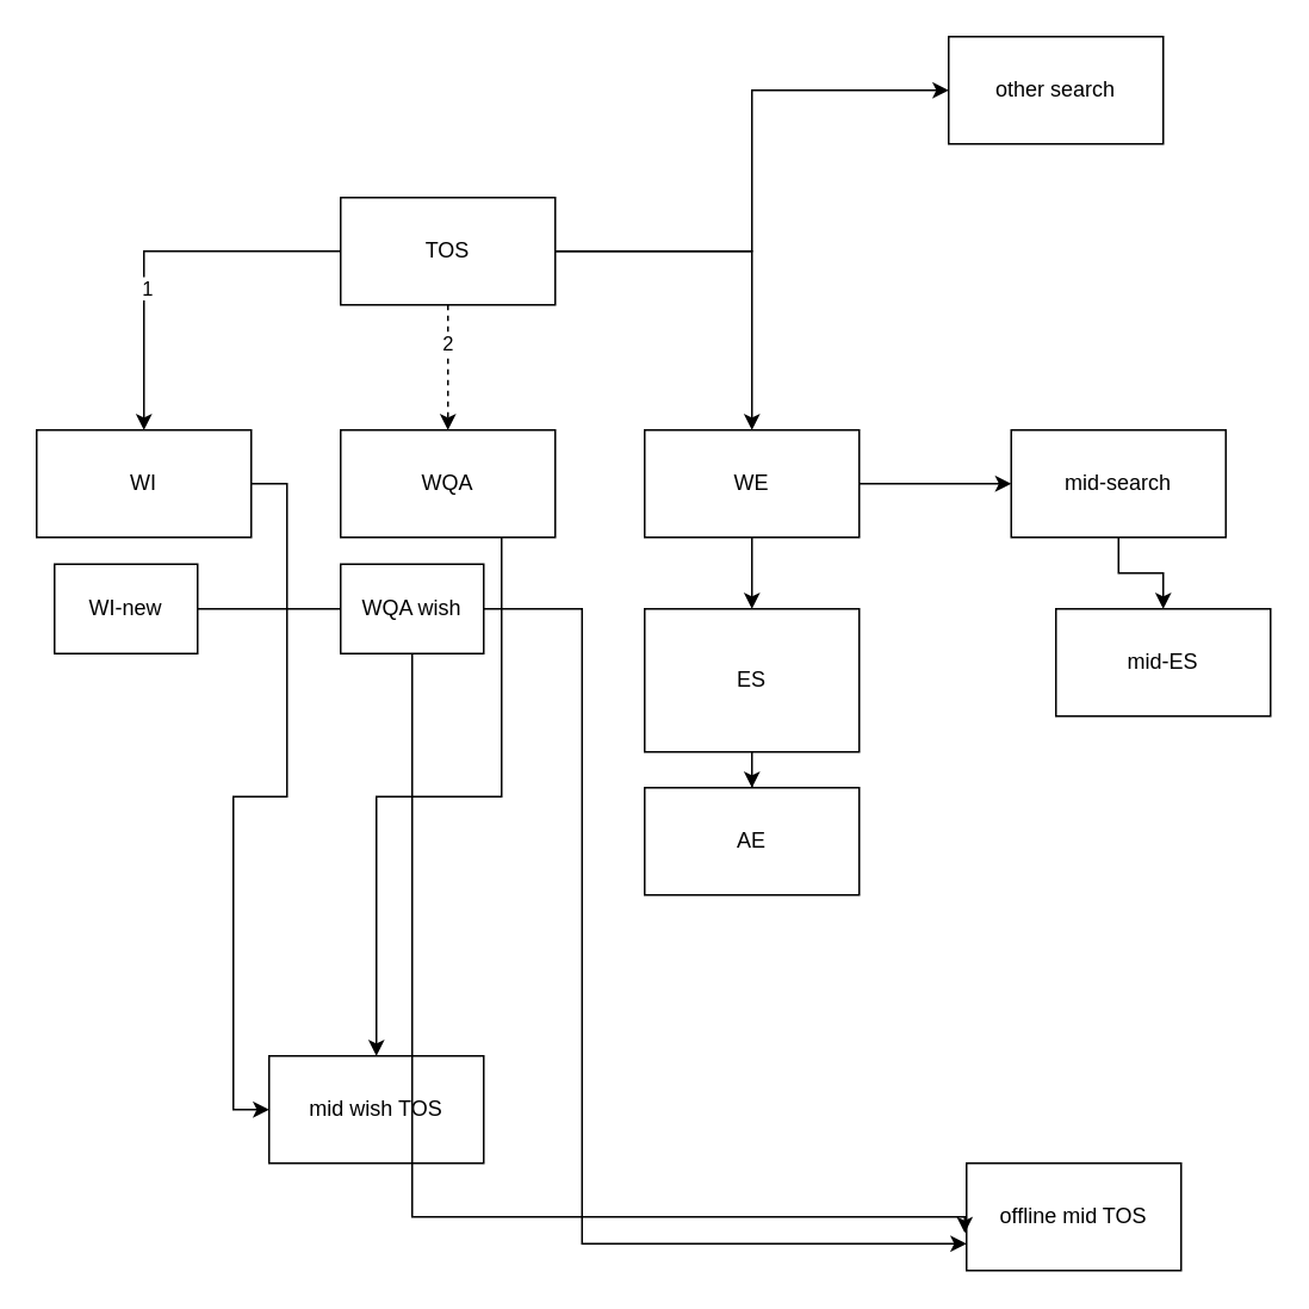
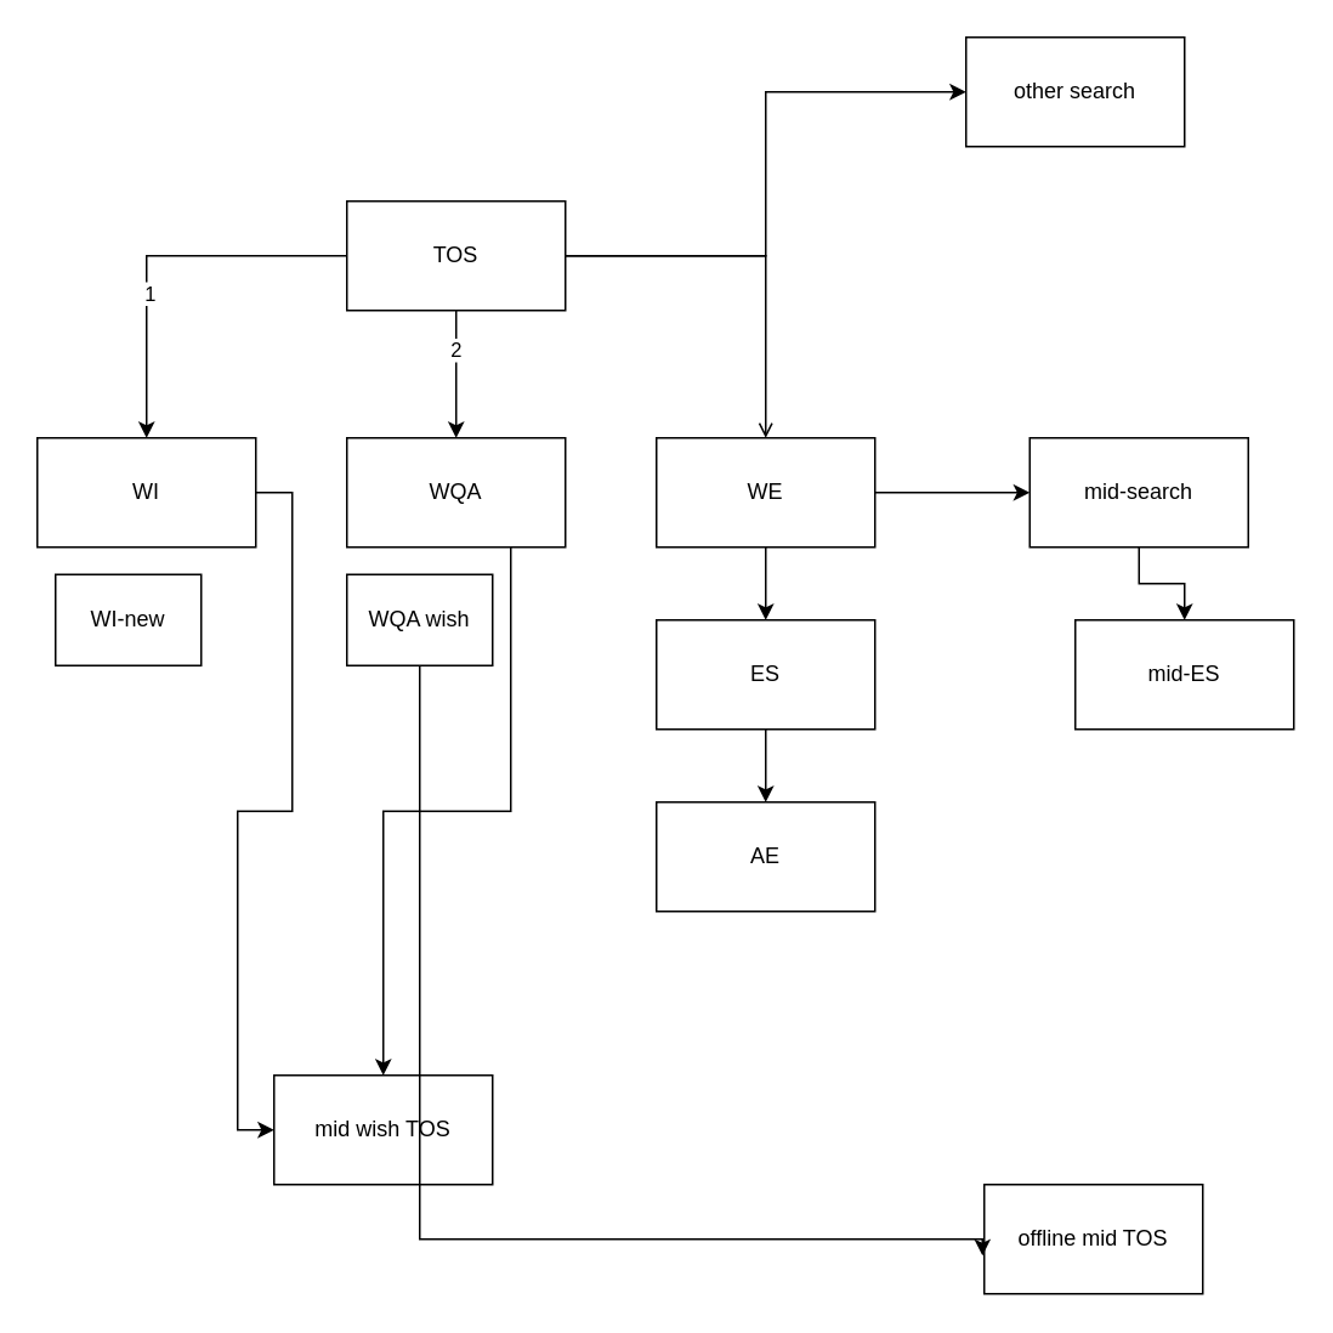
  <mxCell id="0" />
  <mxCell id="1" parent="0" />
- <mxCell id="2" value="" style="edgeStyle=orthogonalEdgeStyle;rounded=0;orthogonalLoop=1;jettySize=auto;html=1;dashed=1;" edge="1" parent="1" source="8" target="12"><mxGeometry relative="1" as="geometry" /></mxCell>
+ <mxCell id="2" value="" style="edgeStyle=orthogonalEdgeStyle;rounded=0;orthogonalLoop=1;jettySize=auto;html=1;" edge="1" parent="1" source="8" target="12"><mxGeometry relative="1" as="geometry" /></mxCell>
  <mxCell id="3" value="2" style="edgeLabel;html=1;align=center;verticalAlign=middle;resizable=0;points=[];" vertex="1" connectable="0" parent="2"><mxGeometry x="-0.4" y="-1" relative="1" as="geometry"><mxPoint as="offset" /></mxGeometry></mxCell>
  <mxCell id="4" value="" style="edgeStyle=orthogonalEdgeStyle;rounded=0;orthogonalLoop=1;jettySize=auto;html=1;entryX=0.5;entryY=0;entryDx=0;entryDy=0;" edge="1" parent="1" source="8" target="10"><mxGeometry relative="1" as="geometry"><mxPoint x="110" y="140" as="targetPoint" /></mxGeometry></mxCell>
  <mxCell id="5" value="1" style="edgeLabel;html=1;align=center;verticalAlign=middle;resizable=0;points=[];" vertex="1" connectable="0" parent="4"><mxGeometry x="0.238" y="1" relative="1" as="geometry"><mxPoint as="offset" /></mxGeometry></mxCell>
- <mxCell id="6" value="" style="edgeStyle=orthogonalEdgeStyle;rounded=0;orthogonalLoop=1;jettySize=auto;html=1;" edge="1" parent="1" source="8" target="15"><mxGeometry relative="1" as="geometry"><mxPoint x="390" y="140" as="targetPoint" /></mxGeometry></mxCell>
+ <mxCell id="6" value="" style="edgeStyle=orthogonalEdgeStyle;rounded=0;orthogonalLoop=1;jettySize=auto;html=1;endArrow=open;" edge="1" parent="1" source="8" target="15"><mxGeometry relative="1" as="geometry"><mxPoint x="390" y="140" as="targetPoint" /></mxGeometry></mxCell>
  <mxCell id="7" value="" style="edgeStyle=orthogonalEdgeStyle;rounded=0;orthogonalLoop=1;jettySize=auto;html=1;entryX=0;entryY=0.5;entryDx=0;entryDy=0;" edge="1" parent="1" source="8" target="21"><mxGeometry relative="1" as="geometry"><mxPoint x="250" y="30" as="targetPoint" /></mxGeometry></mxCell>
  <mxCell id="8" value="TOS" style="rounded=0;whiteSpace=wrap;html=1;" vertex="1" parent="1"><mxGeometry x="190" y="110" width="120" height="60" as="geometry" /></mxCell>
  <mxCell id="9" value="" style="edgeStyle=orthogonalEdgeStyle;rounded=0;orthogonalLoop=1;jettySize=auto;html=1;entryX=0;entryY=0.5;entryDx=0;entryDy=0;" edge="1" parent="1" source="10" target="23"><mxGeometry relative="1" as="geometry"><mxPoint x="80" y="380" as="targetPoint" /></mxGeometry></mxCell>
  <mxCell id="10" value="WI" style="rounded=0;whiteSpace=wrap;html=1;" vertex="1" parent="1"><mxGeometry x="20" y="240" width="120" height="60" as="geometry" /></mxCell>
  <mxCell id="11" value="" style="edgeStyle=orthogonalEdgeStyle;rounded=0;orthogonalLoop=1;jettySize=auto;html=1;entryX=0.5;entryY=0;entryDx=0;entryDy=0;" edge="1" parent="1" source="12" target="23"><mxGeometry relative="1" as="geometry"><mxPoint x="250" y="380" as="targetPoint" /><Array as="points"><mxPoint x="280" y="445" /><mxPoint x="210" y="445" /></Array></mxGeometry></mxCell>
  <mxCell id="12" value="WQA" style="rounded=0;whiteSpace=wrap;html=1;" vertex="1" parent="1"><mxGeometry x="190" y="240" width="120" height="60" as="geometry" /></mxCell>
  <mxCell id="13" value="" style="edgeStyle=orthogonalEdgeStyle;rounded=0;orthogonalLoop=1;jettySize=auto;html=1;" edge="1" parent="1" source="15" target="20"><mxGeometry relative="1" as="geometry" /></mxCell>
  <mxCell id="14" value="" style="edgeStyle=orthogonalEdgeStyle;rounded=0;orthogonalLoop=1;jettySize=auto;html=1;" edge="1" parent="1" source="15" target="17"><mxGeometry relative="1" as="geometry" /></mxCell>
  <mxCell id="15" value="WE" style="rounded=0;whiteSpace=wrap;html=1;" vertex="1" parent="1"><mxGeometry x="360" y="240" width="120" height="60" as="geometry" /></mxCell>
  <mxCell id="16" value="" style="edgeStyle=orthogonalEdgeStyle;rounded=0;orthogonalLoop=1;jettySize=auto;html=1;" edge="1" parent="1" source="17" target="18"><mxGeometry relative="1" as="geometry" /></mxCell>
- <mxCell id="17" value="ES" style="rounded=0;whiteSpace=wrap;html=1;" vertex="1" parent="1"><mxGeometry x="360" y="340" width="120" height="80" as="geometry" /></mxCell>
+ <mxCell id="17" value="ES" style="rounded=0;whiteSpace=wrap;html=1;" vertex="1" parent="1"><mxGeometry x="360" y="340" width="120" height="60" as="geometry" /></mxCell>
  <mxCell id="18" value="AE" style="rounded=0;whiteSpace=wrap;html=1;" vertex="1" parent="1"><mxGeometry x="360" y="440" width="120" height="60" as="geometry" /></mxCell>
  <mxCell id="19" value="" style="edgeStyle=orthogonalEdgeStyle;rounded=0;orthogonalLoop=1;jettySize=auto;html=1;" edge="1" parent="1" source="20" target="28"><mxGeometry relative="1" as="geometry" /></mxCell>
  <mxCell id="20" value="mid-search" style="rounded=0;whiteSpace=wrap;html=1;" vertex="1" parent="1"><mxGeometry x="565" y="240" width="120" height="60" as="geometry" /></mxCell>
  <mxCell id="21" value="other search" style="rounded=0;whiteSpace=wrap;html=1;" vertex="1" parent="1"><mxGeometry x="530" y="20" width="120" height="60" as="geometry" /></mxCell>
  <mxCell id="22" value="offline mid TOS" style="rounded=0;whiteSpace=wrap;html=1;" vertex="1" parent="1"><mxGeometry x="540" y="650" width="120" height="60" as="geometry" /></mxCell>
  <mxCell id="23" value="mid wish TOS" style="rounded=0;whiteSpace=wrap;html=1;" vertex="1" parent="1"><mxGeometry x="150" y="590" width="120" height="60" as="geometry" /></mxCell>
- <mxCell id="24" value="" style="edgeStyle=orthogonalEdgeStyle;rounded=0;orthogonalLoop=1;jettySize=auto;html=1;entryX=0;entryY=0.75;entryDx=0;entryDy=0;" edge="1" parent="1" source="25" target="22"><mxGeometry relative="1" as="geometry"><mxPoint x="70" y="445" as="targetPoint" /></mxGeometry></mxCell>
  <mxCell id="25" value="WI-new" style="rounded=0;whiteSpace=wrap;html=1;" vertex="1" parent="1"><mxGeometry x="30" y="315" width="80" height="50" as="geometry" /></mxCell>
  <mxCell id="26" value="" style="edgeStyle=orthogonalEdgeStyle;rounded=0;orthogonalLoop=1;jettySize=auto;html=1;entryX=-0.008;entryY=0.65;entryDx=0;entryDy=0;entryPerimeter=0;" edge="1" parent="1" source="27" target="22"><mxGeometry relative="1" as="geometry"><mxPoint x="230" y="445" as="targetPoint" /><Array as="points"><mxPoint x="230" y="680" /><mxPoint x="539" y="680" /></Array></mxGeometry></mxCell>
  <mxCell id="27" value="WQA wish" style="rounded=0;whiteSpace=wrap;html=1;" vertex="1" parent="1"><mxGeometry x="190" y="315" width="80" height="50" as="geometry" /></mxCell>
  <mxCell id="28" value="mid-ES" style="rounded=0;whiteSpace=wrap;html=1;" vertex="1" parent="1"><mxGeometry x="590" y="340" width="120" height="60" as="geometry" /></mxCell>
